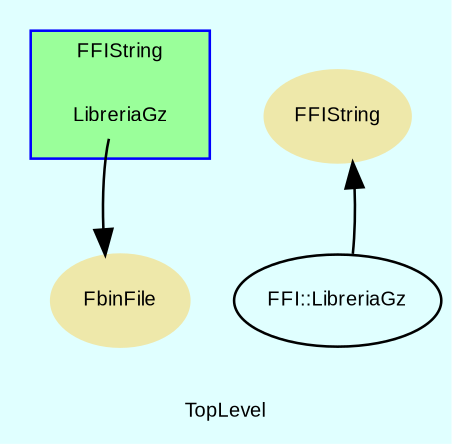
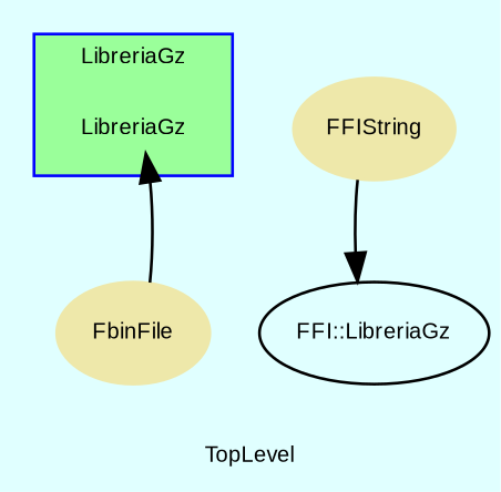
  digraph {
    bgcolor=lightcyan1
    compound=true
    fontname=Arial
    fontsize=8
    label=TopLevel
    node [color=black fontname=Arial fontsize=8 shape=ellipse]
    LibreriaGz [height=0.01 shape=plaintext width=0.75]
    n2 [color=palegoldenrod fontcolor=black label=FbinFile style=filled]
    n3 [color=palegoldenrod fontcolor=black label=FFIString style=filled]
    n4 [label="FFI::LibreriaGz" shape=""]
    subgraph cluster_1 {
      color=blue
      fillcolor=palegreen1
-     label=FFIString
+     label=LibreriaGz
      style=filled
      LibreriaGz
    }
-   LibreriaGz -> n2
-   n4 -> n3
+   n2 -> LibreriaGz
+   n3 -> n4
  }
